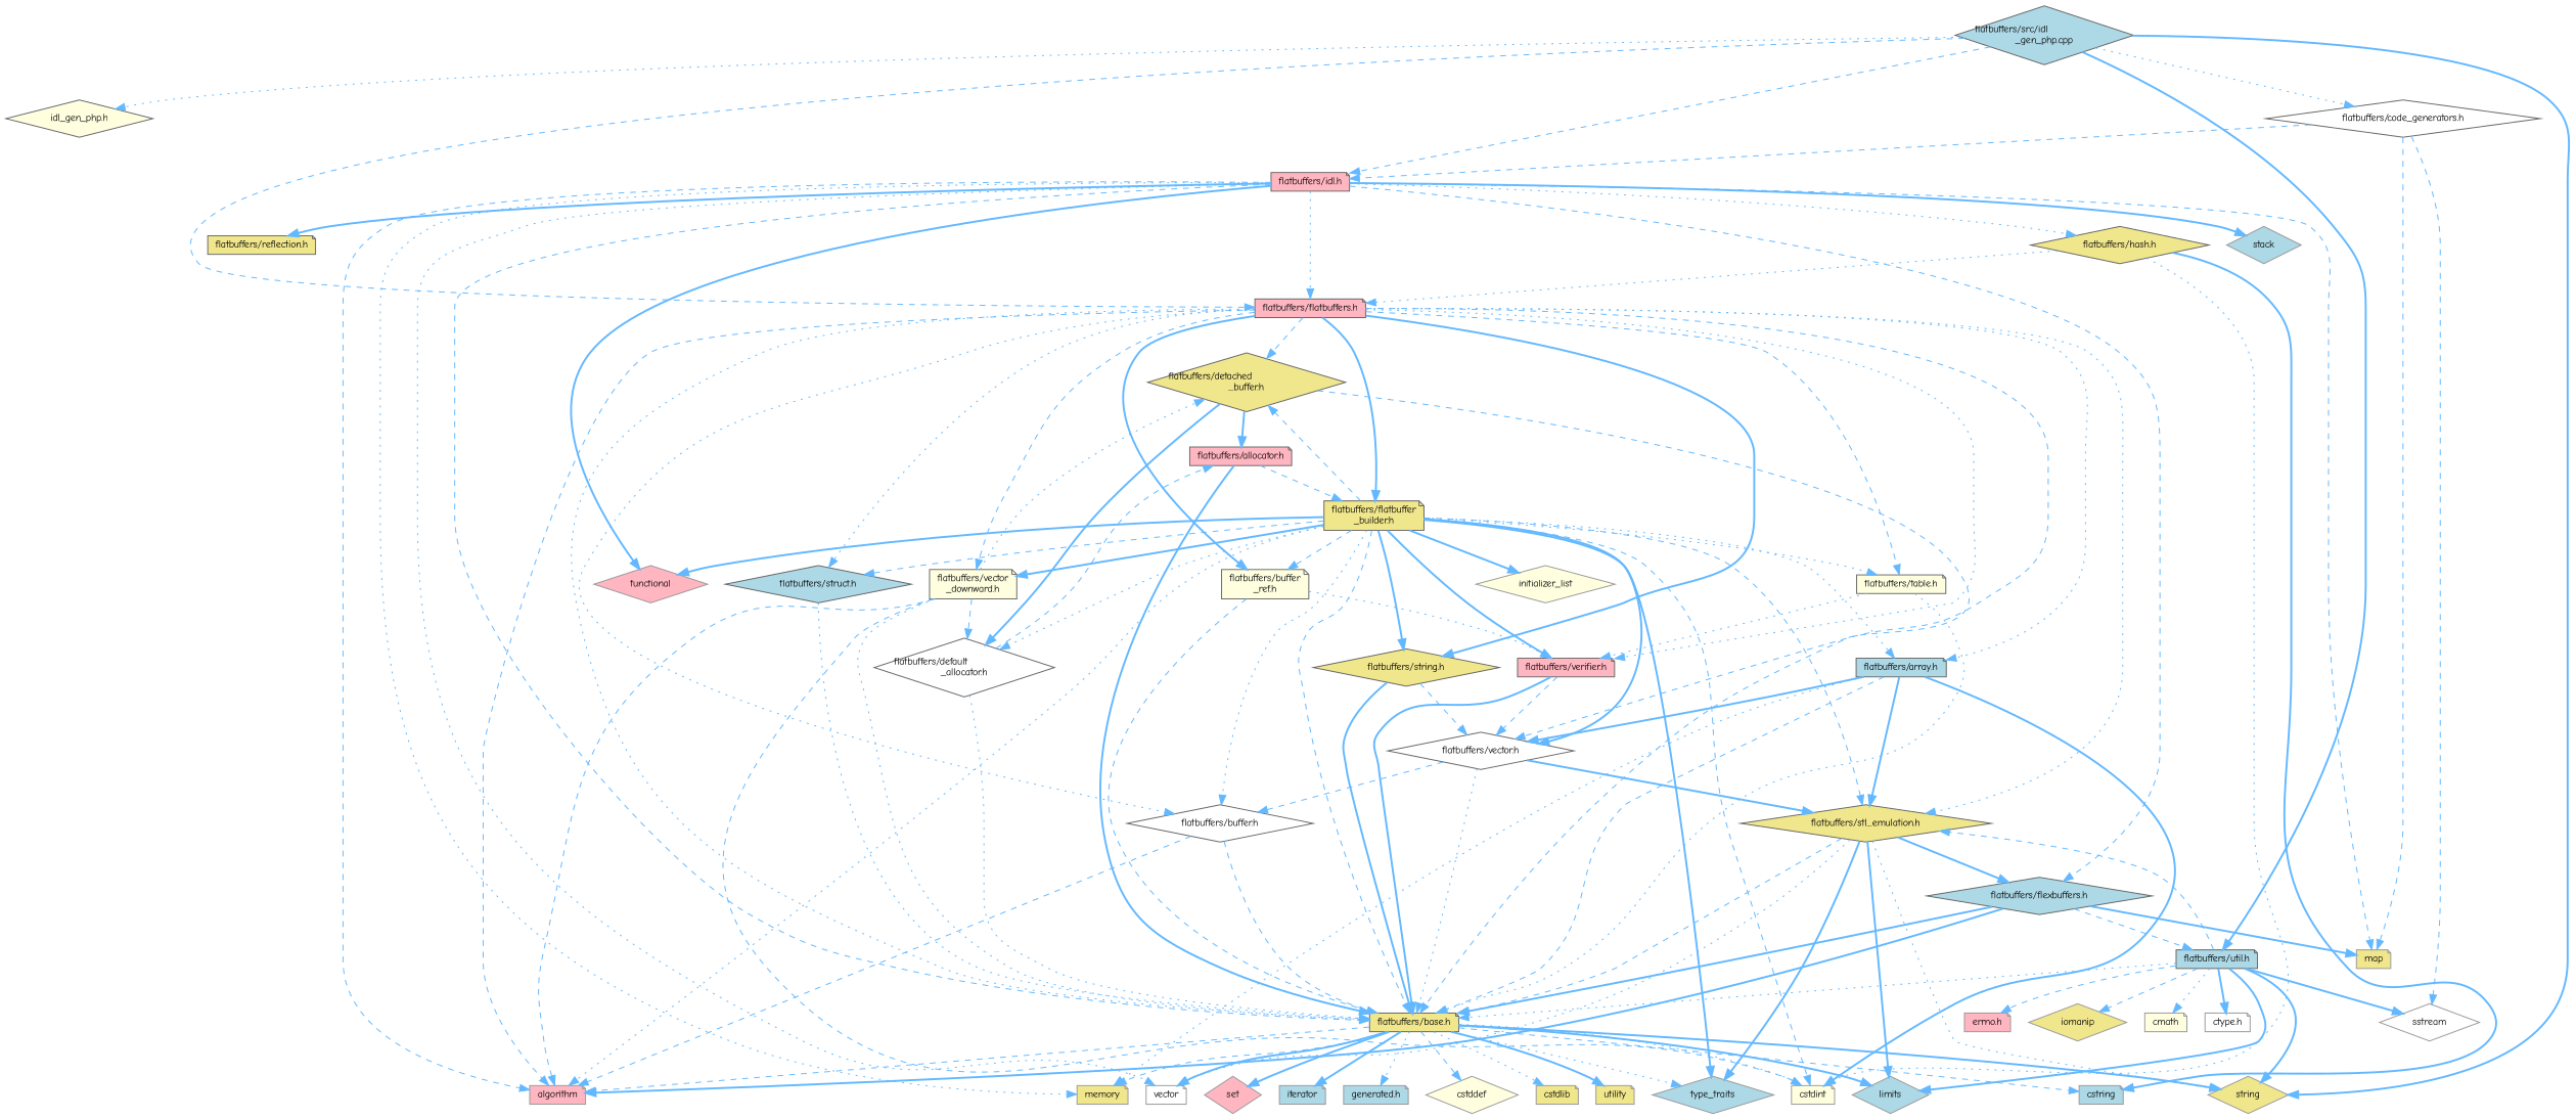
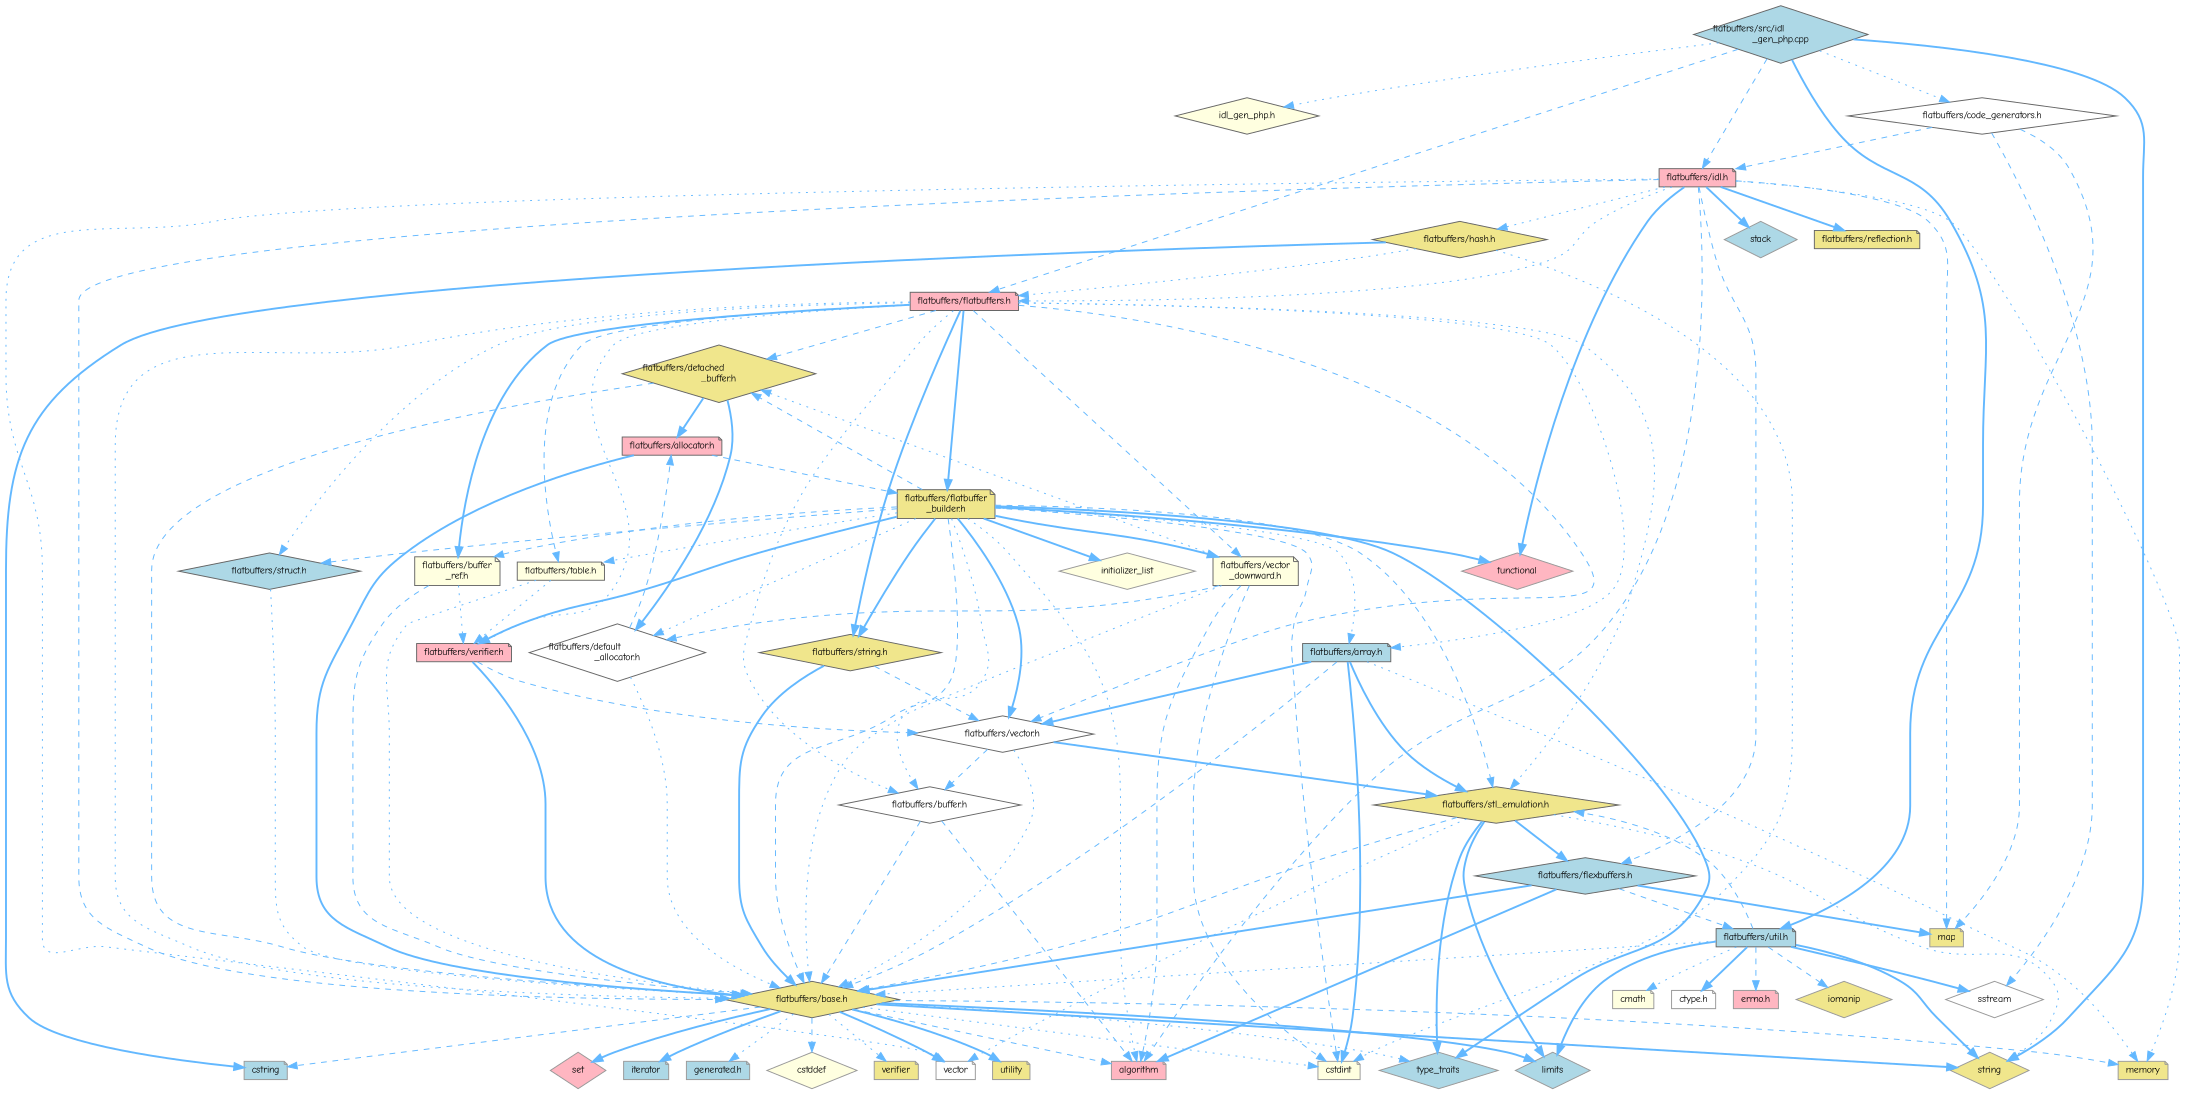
  digraph {
    fontname="Comic Neue"
    node [color=grey40 fillcolor=khaki fontname="Comic Neue" fontsize=10 shape=note style=filled]
    edge [color=steelblue1 fontname="Comic Neue" fontsize=10 labelfontname=Helvetica labelfontsize=10 style=dashed]
    n1 [color=gray40 fillcolor=lightblue fontcolor=black height=0.2 label="flatbuffers/src/idl\l_gen_php.cpp" shape=diamond width=0.4]
    n2 [fillcolor=lightyellow height=0.2 label="idl_gen_php.h" shape=diamond width=0.4]
    n3 [color=grey60 height=0.2 label=string shape=diamond width=0.4]
    n4 [fillcolor=lightpink height=0.2 label="flatbuffers/idl.h" width=0.4]
    n5 [fillcolor=lightpink height=0.2 label="flatbuffers/flatbuffers.h" width=0.4]
    n6 [fillcolor=lightblue height=0.2 label="flatbuffers/util.h" width=0.4]
    n7 [fillcolor=white height=0.2 label="flatbuffers/code_generators.h" shape=diamond width=0.4]
    n8 [color=grey60 fillcolor=lightpink height=0.2 label=algorithm width=0.4]
    n9 [color=grey60 fillcolor=lightpink height=0.2 label=functional shape=diamond width=0.4]
    n10 [color=grey60 height=0.2 label=map width=0.4]
    n11 [color=grey60 height=0.2 label=memory width=0.4]
    n12 [color=grey60 fillcolor=lightblue height=0.2 label=stack shape=diamond width=0.4]
    n13 [color=grey60 fillcolor=white height=0.2 label=vector width=0.4]
-   n14 [height=0.2 label="flatbuffers/base.h" width=0.4]
+   n14 [height=0.2 label="flatbuffers/base.h" shape=diamond width=0.4]
    n15 [fillcolor=lightblue height=0.2 label="flatbuffers/flexbuffers.h" shape=diamond width=0.4]
    n16 [height=0.2 label="flatbuffers/hash.h" shape=diamond width=0.4]
    n17 [height=0.2 label="flatbuffers/reflection.h" width=0.4]
    n18 [fillcolor=lightblue height=0.2 label="flatbuffers/array.h" width=0.4]
    n19 [height=0.2 label="flatbuffers/stl_emulation.h" shape=diamond width=0.4]
    n20 [fillcolor=white height=0.2 label="flatbuffers/vector.h" shape=diamond width=0.4]
    n21 [fillcolor=white height=0.2 label="flatbuffers/buffer.h" shape=diamond width=0.4]
    n22 [fillcolor=lightyellow height=0.2 label="flatbuffers/buffer\l_ref.h" width=0.4]
    n23 [fillcolor=lightpink height=0.2 label="flatbuffers/verifier.h" width=0.4]
    n24 [height=0.2 label="flatbuffers/detached\l_buffer.h" shape=diamond width=0.4]
    n25 [height=0.2 label="flatbuffers/flatbuffer\l_builder.h" width=0.4]
    n26 [height=0.2 label="flatbuffers/string.h" shape=diamond width=0.4]
    n27 [fillcolor=lightblue height=0.2 label="flatbuffers/struct.h" shape=diamond width=0.4]
    n28 [fillcolor=lightyellow height=0.2 label="flatbuffers/table.h" width=0.4]
    n29 [fillcolor=lightyellow height=0.2 label="flatbuffers/vector\l_downward.h" width=0.4]
    n30 [color=grey60 fillcolor=lightblue height=0.2 label=limits shape=diamond width=0.4]
    n31 [color=grey60 fillcolor=white height=0.2 label="ctype.h" width=0.4]
    n32 [color=grey60 fillcolor=lightpink height=0.2 label="errno.h" width=0.4]
    n33 [color=grey60 height=0.2 label=iomanip shape=diamond width=0.4]
    n34 [color=grey60 fillcolor=white height=0.2 label=sstream shape=diamond width=0.4]
    n35 [color=grey60 fillcolor=lightyellow height=0.2 label=cmath width=0.4]
    n36 [color=grey60 fillcolor=lightblue height=0.2 label="generated.h" width=0.4]
    n37 [color=grey60 fillcolor=lightyellow height=0.2 label=cstdint width=0.4]
    n38 [color=grey60 fillcolor=lightyellow height=0.2 label=cstddef shape=diamond width=0.4]
-   n39 [color=grey60 height=0.2 label=cstdlib width=0.4]
+   n39 [color=grey60 height=0.2 label=verifier width=0.4]
    n40 [color=grey60 fillcolor=lightblue height=0.2 label=cstring width=0.4]
    n41 [color=grey60 height=0.2 label=utility width=0.4]
    n42 [color=grey60 fillcolor=lightblue height=0.2 label=type_traits shape=diamond width=0.4]
    n43 [color=grey60 fillcolor=lightpink height=0.2 label=set shape=diamond width=0.4]
    n44 [color=grey60 fillcolor=lightblue height=0.2 label=iterator width=0.4]
    n45 [fillcolor=lightpink height=0.2 label="flatbuffers/allocator.h" width=0.4]
    n46 [fillcolor=white height=0.2 label="flatbuffers/default\l_allocator.h" shape=diamond width=0.4]
    n47 [color=grey60 fillcolor=lightyellow height=0.2 label=initializer_list shape=diamond width=0.4]
    n1 -> n2 [style=dotted]
    n1 -> n3 [style=bold]
    n1 -> n4
    n1 -> n5
    n1 -> n6 [style=bold]
    n1 -> n7 [style=dotted]
    n4 -> n5 [style=dotted]
    n4 -> n8
    n4 -> n9 [style=bold]
    n4 -> n10
    n4 -> n11 [style=dotted]
    n4 -> n12 [style=bold]
    n4 -> n13 [style=dotted]
    n4 -> n14
    n4 -> n15
    n4 -> n16 [style=dotted]
    n4 -> n17 [style=bold]
-   n5 -> n8
    n5 -> n14 [style=dotted]
    n5 -> n18 [style=dotted]
    n5 -> n19 [style=dotted]
    n5 -> n20
    n5 -> n21 [style=dotted]
    n5 -> n22 [style=bold]
    n5 -> n23 [style=dotted]
    n5 -> n24
    n5 -> n25 [style=bold]
    n5 -> n26 [style=bold]
    n5 -> n27 [style=dotted]
    n5 -> n28
    n5 -> n29
    n6 -> n3 [style=bold]
    n6 -> n14 [style=dotted]
    n6 -> n19
    n6 -> n30 [style=bold]
    n6 -> n31 [style=bold]
    n6 -> n32
    n6 -> n33
    n6 -> n34 [style=bold]
    n6 -> n35 [style=dotted]
    n7 -> n4
    n7 -> n10
    n7 -> n34
    n14 -> n3 [style=bold]
    n14 -> n8
    n14 -> n11
    n14 -> n13 [style=bold]
    n14 -> n30 [style=bold]
    n14 -> n36 [style=dotted]
    n14 -> n37 [style=dotted]
    n14 -> n38
    n14 -> n39 [style=dotted]
    n14 -> n40
    n14 -> n41 [style=bold]
    n14 -> n42 [style=dotted]
    n14 -> n43 [style=bold]
    n14 -> n44 [style=bold]
    n15 -> n6
    n15 -> n8 [style=bold]
    n15 -> n10 [style=bold]
    n15 -> n14 [style=bold]
    n16 -> n5 [style=dotted]
    n16 -> n37 [style=dotted]
    n16 -> n40 [style=bold]
    n18 -> n11 [style=dotted]
    n18 -> n14
    n18 -> n19 [style=bold]
    n18 -> n20 [style=bold]
    n18 -> n37 [style=bold]
    n19 -> n3 [style=dotted]
    n19 -> n13 [style=dotted]
    n19 -> n14
    n19 -> n15 [style=bold]
    n19 -> n30 [style=bold]
    n19 -> n42 [style=bold]
    n20 -> n14 [style=dotted]
    n20 -> n19 [style=bold]
    n20 -> n21
    n21 -> n8
    n21 -> n14
    n22 -> n14
    n22 -> n23 [style=dotted]
    n23 -> n14 [style=bold]
    n23 -> n20
    n24 -> n14
    n24 -> n45 [style=bold]
    n24 -> n46 [style=bold]
    n25 -> n8 [style=dotted]
    n25 -> n9 [style=bold]
    n25 -> n14
    n25 -> n18 [style=dotted]
    n25 -> n19
    n25 -> n20 [style=bold]
    n25 -> n21 [style=dotted]
    n25 -> n22
    n25 -> n23 [style=bold]
    n25 -> n24
    n25 -> n26 [style=bold]
    n25 -> n27
    n25 -> n28 [style=dotted]
    n25 -> n29 [style=bold]
    n25 -> n37
    n25 -> n42 [style=bold]
    n25 -> n46 [style=dotted]
    n25 -> n47 [style=bold]
    n26 -> n14 [style=bold]
    n26 -> n20
    n27 -> n14 [style=dotted]
    n28 -> n14 [style=dotted]
    n28 -> n23 [style=dotted]
    n29 -> n8
    n29 -> n14 [style=dotted]
    n29 -> n24 [style=dotted]
    n29 -> n37
    n29 -> n46
    n45 -> n14 [style=bold]
    n45 -> n25
    n46 -> n14 [style=dotted]
    n46 -> n45
  }
